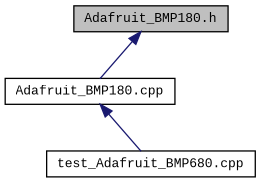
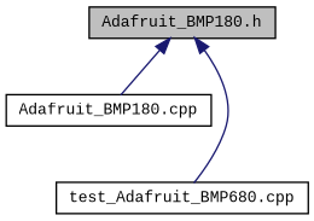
  digraph {
    fontname="Liberation Mono"
    node [color=black fillcolor=white fontname="Liberation Mono" fontsize=10 shape=record style=filled]
    edge [color=midnightblue dir=back fontname="Liberation Mono" fontsize=10 labelfontname=Helvetica labelfontsize=10 style=solid]
    n1 [fillcolor=grey75 fontcolor=black height=0.2 label="Adafruit_BMP180.h" width=0.4]
    n2 [height=0.2 label="Adafruit_BMP180.cpp" width=0.4]
    n3 [height=0.2 label="test_Adafruit_BMP680.cpp" width=0.4]
    n1 -> n2
-   n2 -> n3
+   n1 -> n3
  }
